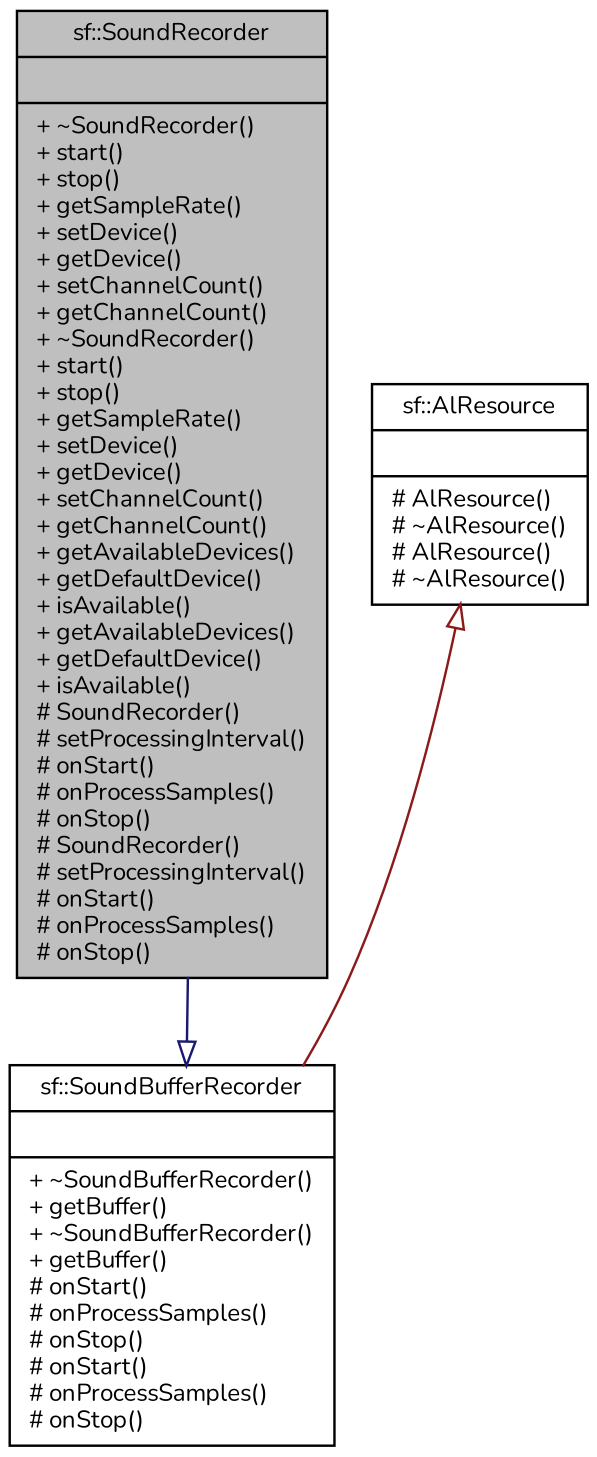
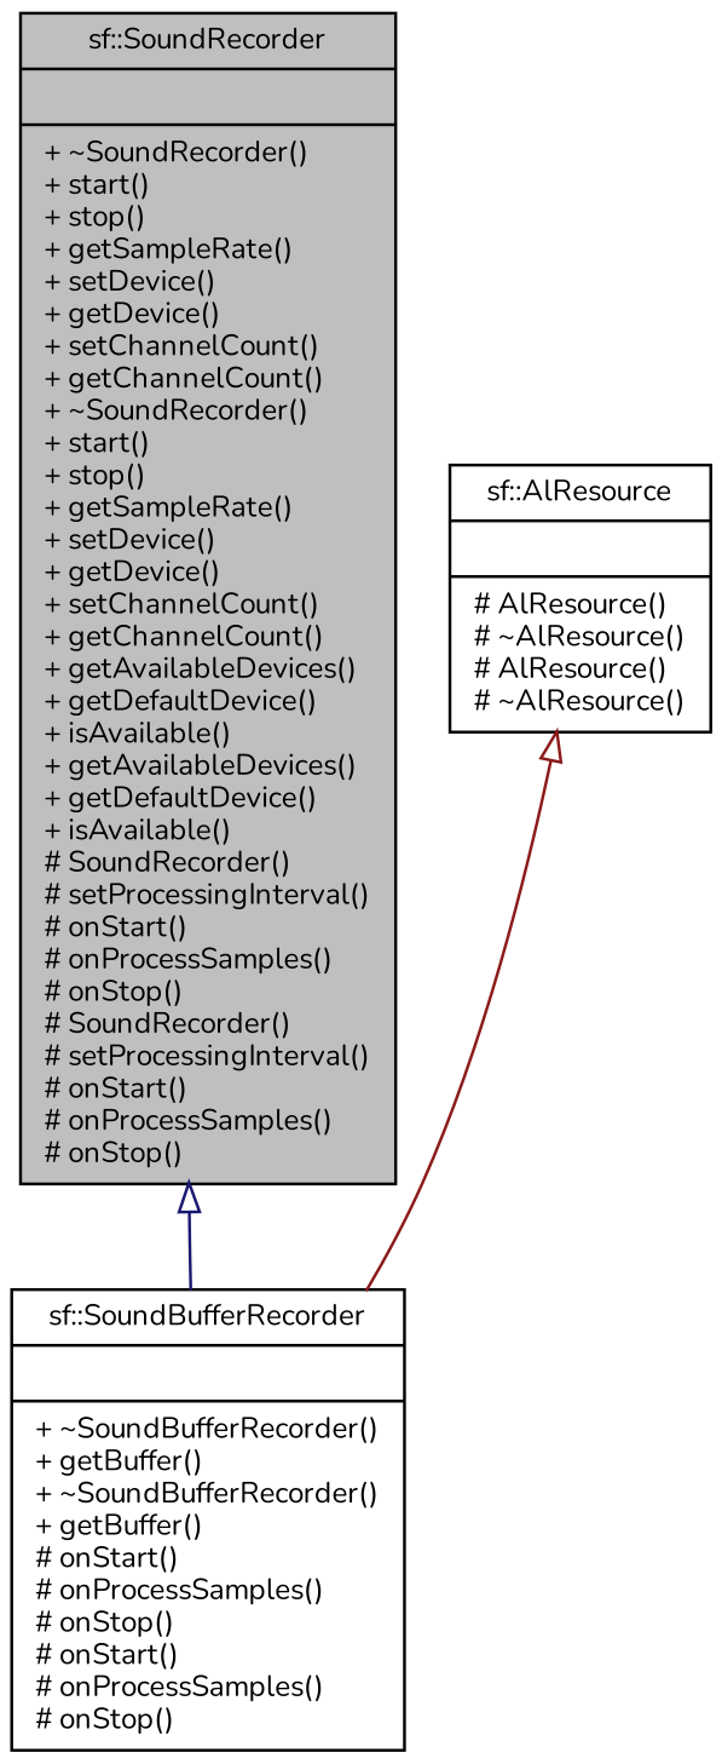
  digraph {
    fontname=Nunito
    node [color=black fillcolor=white fontname=Nunito fontsize=10 shape=record style=filled]
    edge [arrowtail=onormal dir=back fontname=Nunito fontsize=10 labelfontname=Helvetica labelfontsize=10 style=solid]
    n1 [fillcolor=grey75 fontcolor=black height=0.2 label="{sf::SoundRecorder\n||+ ~SoundRecorder()\l+ start()\l+ stop()\l+ getSampleRate()\l+ setDevice()\l+ getDevice()\l+ setChannelCount()\l+ getChannelCount()\l+ ~SoundRecorder()\l+ start()\l+ stop()\l+ getSampleRate()\l+ setDevice()\l+ getDevice()\l+ setChannelCount()\l+ getChannelCount()\l+ getAvailableDevices()\l+ getDefaultDevice()\l+ isAvailable()\l+ getAvailableDevices()\l+ getDefaultDevice()\l+ isAvailable()\l# SoundRecorder()\l# setProcessingInterval()\l# onStart()\l# onProcessSamples()\l# onStop()\l# SoundRecorder()\l# setProcessingInterval()\l# onStart()\l# onProcessSamples()\l# onStop()\l}" width=0.4]
    n2 [height=0.2 label="{sf::SoundBufferRecorder\n||+ ~SoundBufferRecorder()\l+ getBuffer()\l+ ~SoundBufferRecorder()\l+ getBuffer()\l# onStart()\l# onProcessSamples()\l# onStop()\l# onStart()\l# onProcessSamples()\l# onStop()\l}" width=0.4]
    n3 [height=0.2 label="{sf::AlResource\n||# AlResource()\l# ~AlResource()\l# AlResource()\l# ~AlResource()\l}" width=0.4]
-   n2 -> n1 [color=midnightblue]
+   n1 -> n2 [color=midnightblue]
    n3 -> n2 [color=firebrick4]
  }
